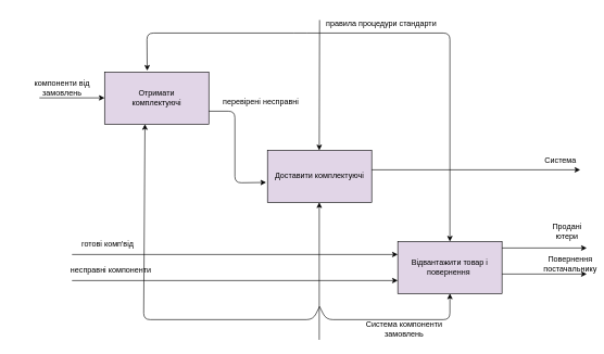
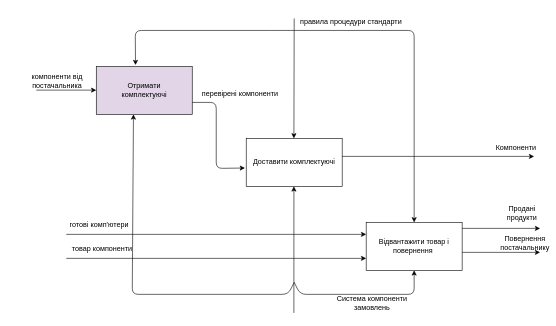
  <mxCell id="0" />
  <mxCell id="1" parent="0" />
  <mxCell id="2" value="Отримати&lt;div&gt;комплектуючі&lt;/div&gt;" style="whiteSpace=wrap;html=1;align=center;fillColor=#e1d5e7;" vertex="1" parent="1"><mxGeometry x="160" y="110" width="160" height="80" as="geometry" /></mxCell>
- <mxCell id="3" value="&lt;div style=&quot;caret-color: rgb(0, 0, 0); color: rgb(0, 0, 0); font-family: Helvetica; font-size: 12px; font-style: normal; font-variant-caps: normal; font-weight: 400; letter-spacing: normal; orphans: auto; text-align: center; text-indent: 0px; text-transform: none; white-space: normal; widows: auto; word-spacing: 0px; -webkit-text-stroke-width: 0px; text-decoration: none;&quot;&gt;Доставити комплектуючі&lt;/div&gt;" style="whiteSpace=wrap;html=1;align=center;fillColor=#e1d5e7;" vertex="1" parent="1"><mxGeometry x="410" y="230" width="160" height="80" as="geometry" /></mxCell>
- <mxCell id="4" value="Відвантажити товар і повернення&amp;nbsp;" style="whiteSpace=wrap;html=1;align=center;fillColor=#e1d5e7;" vertex="1" parent="1"><mxGeometry x="610" y="370" width="160" height="80" as="geometry" /></mxCell>
+ <mxCell id="3" value="&lt;div style=&quot;caret-color: rgb(0, 0, 0); color: rgb(0, 0, 0); font-family: Helvetica; font-size: 12px; font-style: normal; font-variant-caps: normal; font-weight: 400; letter-spacing: normal; orphans: auto; text-align: center; text-indent: 0px; text-transform: none; white-space: normal; widows: auto; word-spacing: 0px; -webkit-text-stroke-width: 0px; text-decoration: none;&quot;&gt;Доставити комплектуючі&lt;/div&gt;" style="whiteSpace=wrap;html=1;align=center;" vertex="1" parent="1"><mxGeometry x="410" y="230" width="160" height="80" as="geometry" /></mxCell>
+ <mxCell id="4" value="Відвантажити товар і повернення&amp;nbsp;" style="whiteSpace=wrap;html=1;align=center;" vertex="1" parent="1"><mxGeometry x="610" y="370" width="160" height="80" as="geometry" /></mxCell>
  <mxCell id="5" value="" style="endArrow=classic;html=1;rounded=0;" edge="1" parent="1"><mxGeometry width="50" height="50" relative="1" as="geometry"><mxPoint x="770" y="380" as="sourcePoint" /><mxPoint x="900" y="380" as="targetPoint" /></mxGeometry></mxCell>
  <mxCell id="6" value="" style="endArrow=classic;html=1;rounded=0;" edge="1" parent="1"><mxGeometry width="50" height="50" relative="1" as="geometry"><mxPoint x="770" y="420" as="sourcePoint" /><mxPoint x="900" y="420" as="targetPoint" /></mxGeometry></mxCell>
  <mxCell id="7" value="" style="endArrow=classic;html=1;rounded=0;" edge="1" parent="1"><mxGeometry width="50" height="50" relative="1" as="geometry"><mxPoint x="570" y="260" as="sourcePoint" /><mxPoint x="890" y="260" as="targetPoint" /></mxGeometry></mxCell>
  <mxCell id="8" value="" style="endArrow=classic;html=1;rounded=0;" edge="1" parent="1"><mxGeometry width="50" height="50" relative="1" as="geometry"><mxPoint x="490" y="30" as="sourcePoint" /><mxPoint x="489.5" y="230" as="targetPoint" /></mxGeometry></mxCell>
  <mxCell id="9" value="" style="endArrow=classic;html=1;rounded=0;entryX=0.369;entryY=0.988;entryDx=0;entryDy=0;entryPerimeter=0;" edge="1" parent="1"><mxGeometry width="50" height="50" relative="1" as="geometry"><mxPoint x="489.5" y="520.96" as="sourcePoint" /><mxPoint x="489.54" y="310" as="targetPoint" /><Array as="points"><mxPoint x="489.5" y="380.96" /></Array></mxGeometry></mxCell>
  <mxCell id="10" value="" style="endArrow=classic;html=1;rounded=0;" edge="1" parent="1"><mxGeometry width="50" height="50" relative="1" as="geometry"><mxPoint x="60" y="149.5" as="sourcePoint" /><mxPoint x="160" y="149.5" as="targetPoint" /></mxGeometry></mxCell>
  <mxCell id="11" value="" style="endArrow=classic;html=1;rounded=0;entryX=0;entryY=0.25;entryDx=0;entryDy=0;" edge="1" parent="1" target="4"><mxGeometry width="50" height="50" relative="1" as="geometry"><mxPoint x="110" y="390" as="sourcePoint" /><mxPoint x="530" y="300" as="targetPoint" /></mxGeometry></mxCell>
  <mxCell id="12" value="" style="endArrow=classic;html=1;rounded=0;entryX=0;entryY=0.25;entryDx=0;entryDy=0;" edge="1" parent="1"><mxGeometry width="50" height="50" relative="1" as="geometry"><mxPoint x="110" y="430" as="sourcePoint" /><mxPoint x="610" y="430" as="targetPoint" /></mxGeometry></mxCell>
  <mxCell id="13" value="" style="endArrow=classic;html=1;rounded=1;entryX=-0.013;entryY=0.617;entryDx=0;entryDy=0;entryPerimeter=0;" edge="1" parent="1" target="3"><mxGeometry width="50" height="50" relative="1" as="geometry"><mxPoint x="320" y="170" as="sourcePoint" /><mxPoint x="390" y="210" as="targetPoint" /><Array as="points"><mxPoint x="360" y="170" /><mxPoint x="360" y="280" /></Array></mxGeometry></mxCell>
  <mxCell id="14" value="" style="endArrow=classic;html=1;rounded=1;entryX=0.328;entryY=1.04;entryDx=0;entryDy=0;entryPerimeter=0;" edge="1" parent="1"><mxGeometry width="50" height="50" relative="1" as="geometry"><mxPoint x="490" y="470" as="sourcePoint" /><mxPoint x="222" y="190" as="targetPoint" /><Array as="points"><mxPoint x="480" y="490" /><mxPoint x="220" y="490" /></Array></mxGeometry></mxCell>
  <mxCell id="15" value="" style="endArrow=classic;html=1;rounded=1;entryX=0.5;entryY=1;entryDx=0;entryDy=0;" edge="1" parent="1" target="4"><mxGeometry width="50" height="50" relative="1" as="geometry"><mxPoint x="490" y="470" as="sourcePoint" /><mxPoint x="780" y="441" as="targetPoint" /><Array as="points"><mxPoint x="500" y="490" /><mxPoint x="690" y="490" /></Array></mxGeometry></mxCell>
  <mxCell id="16" value="" style="endArrow=classic;html=1;rounded=1;entryX=0.5;entryY=0;entryDx=0;entryDy=0;" edge="1" parent="1" target="4"><mxGeometry width="50" height="50" relative="1" as="geometry"><mxPoint x="490" y="50" as="sourcePoint" /><mxPoint x="840" y="360" as="targetPoint" /><Array as="points"><mxPoint x="690" y="50" /></Array></mxGeometry></mxCell>
  <mxCell id="17" value="" style="endArrow=classic;html=1;rounded=1;entryX=0.409;entryY=-0.029;entryDx=0;entryDy=0;entryPerimeter=0;" edge="1" parent="1" target="2"><mxGeometry width="50" height="50" relative="1" as="geometry"><mxPoint x="490" y="50" as="sourcePoint" /><mxPoint x="190" y="100" as="targetPoint" /><Array as="points"><mxPoint x="460" y="50" /><mxPoint x="225" y="50" /></Array></mxGeometry></mxCell>
- <mxCell id="18" value="Система" style="text;html=1;align=center;verticalAlign=middle;whiteSpace=wrap;rounded=0;" vertex="1" parent="1"><mxGeometry x="830" y="230" width="60" height="30" as="geometry" /></mxCell>
- <mxCell id="19" value="Продані ютери" style="text;html=1;align=center;verticalAlign=middle;whiteSpace=wrap;rounded=0;" vertex="1" parent="1"><mxGeometry x="840" y="340" width="60" height="30" as="geometry" /></mxCell>
+ <mxCell id="18" value="Компоненти" style="text;html=1;align=center;verticalAlign=middle;whiteSpace=wrap;rounded=0;" vertex="1" parent="1"><mxGeometry x="830" y="230" width="60" height="30" as="geometry" /></mxCell>
+ <mxCell id="19" value="Продані продукти" style="text;html=1;align=center;verticalAlign=middle;whiteSpace=wrap;rounded=0;" vertex="1" parent="1"><mxGeometry x="840" y="340" width="60" height="30" as="geometry" /></mxCell>
  <mxCell id="20" value="Повернення постачальнику" style="text;html=1;align=center;verticalAlign=middle;whiteSpace=wrap;rounded=0;" vertex="1" parent="1"><mxGeometry x="845" y="390" width="60" height="30" as="geometry" /></mxCell>
  <mxCell id="21" value="Система компоненти замовлень" style="text;html=1;align=center;verticalAlign=middle;whiteSpace=wrap;rounded=0;" vertex="1" parent="1"><mxGeometry x="540" y="490" width="160" height="30" as="geometry" /></mxCell>
- <mxCell id="22" value="компоненти від замовлень" style="text;html=1;align=center;verticalAlign=middle;whiteSpace=wrap;rounded=0;" vertex="1" parent="1"><mxGeometry x="20" y="120" width="150" height="30" as="geometry" /></mxCell>
+ <mxCell id="22" value="компоненти від постачальника" style="text;html=1;align=center;verticalAlign=middle;whiteSpace=wrap;rounded=0;" vertex="1" parent="1"><mxGeometry x="20" y="120" width="150" height="30" as="geometry" /></mxCell>
  <mxCell id="23" value="правила процедури стандарти" style="text;html=1;align=center;verticalAlign=middle;whiteSpace=wrap;rounded=0;" vertex="1" parent="1"><mxGeometry x="470" y="20" width="230" height="30" as="geometry" /></mxCell>
- <mxCell id="24" value="перевірені несправні" style="text;html=1;align=center;verticalAlign=middle;whiteSpace=wrap;rounded=0;" vertex="1" parent="1"><mxGeometry x="320" y="140" width="160" height="30" as="geometry" /></mxCell>
- <mxCell id="25" value="готові комп'від" style="text;html=1;align=center;verticalAlign=middle;whiteSpace=wrap;rounded=0;" vertex="1" parent="1"><mxGeometry x="80" y="360" width="170" height="30" as="geometry" /></mxCell>
- <mxCell id="26" value="несправні компоненти" style="text;html=1;align=center;verticalAlign=middle;whiteSpace=wrap;rounded=0;" vertex="1" parent="1"><mxGeometry y="400" width="160" height="30" as="geometry" x="90" /></mxCell>
+ <mxCell id="24" value="перевірені компоненти" style="text;html=1;align=center;verticalAlign=middle;whiteSpace=wrap;rounded=0;" vertex="1" parent="1"><mxGeometry x="320" y="140" width="160" height="30" as="geometry" /></mxCell>
+ <mxCell id="25" value="готові комп'ютери" style="text;html=1;align=center;verticalAlign=middle;whiteSpace=wrap;rounded=0;" vertex="1" parent="1"><mxGeometry x="80" y="360" width="170" height="30" as="geometry" /></mxCell>
+ <mxCell id="26" value="товар компоненти" style="text;html=1;align=center;verticalAlign=middle;whiteSpace=wrap;rounded=0;" vertex="1" parent="1"><mxGeometry y="400" width="160" height="30" as="geometry" x="90" /></mxCell>
